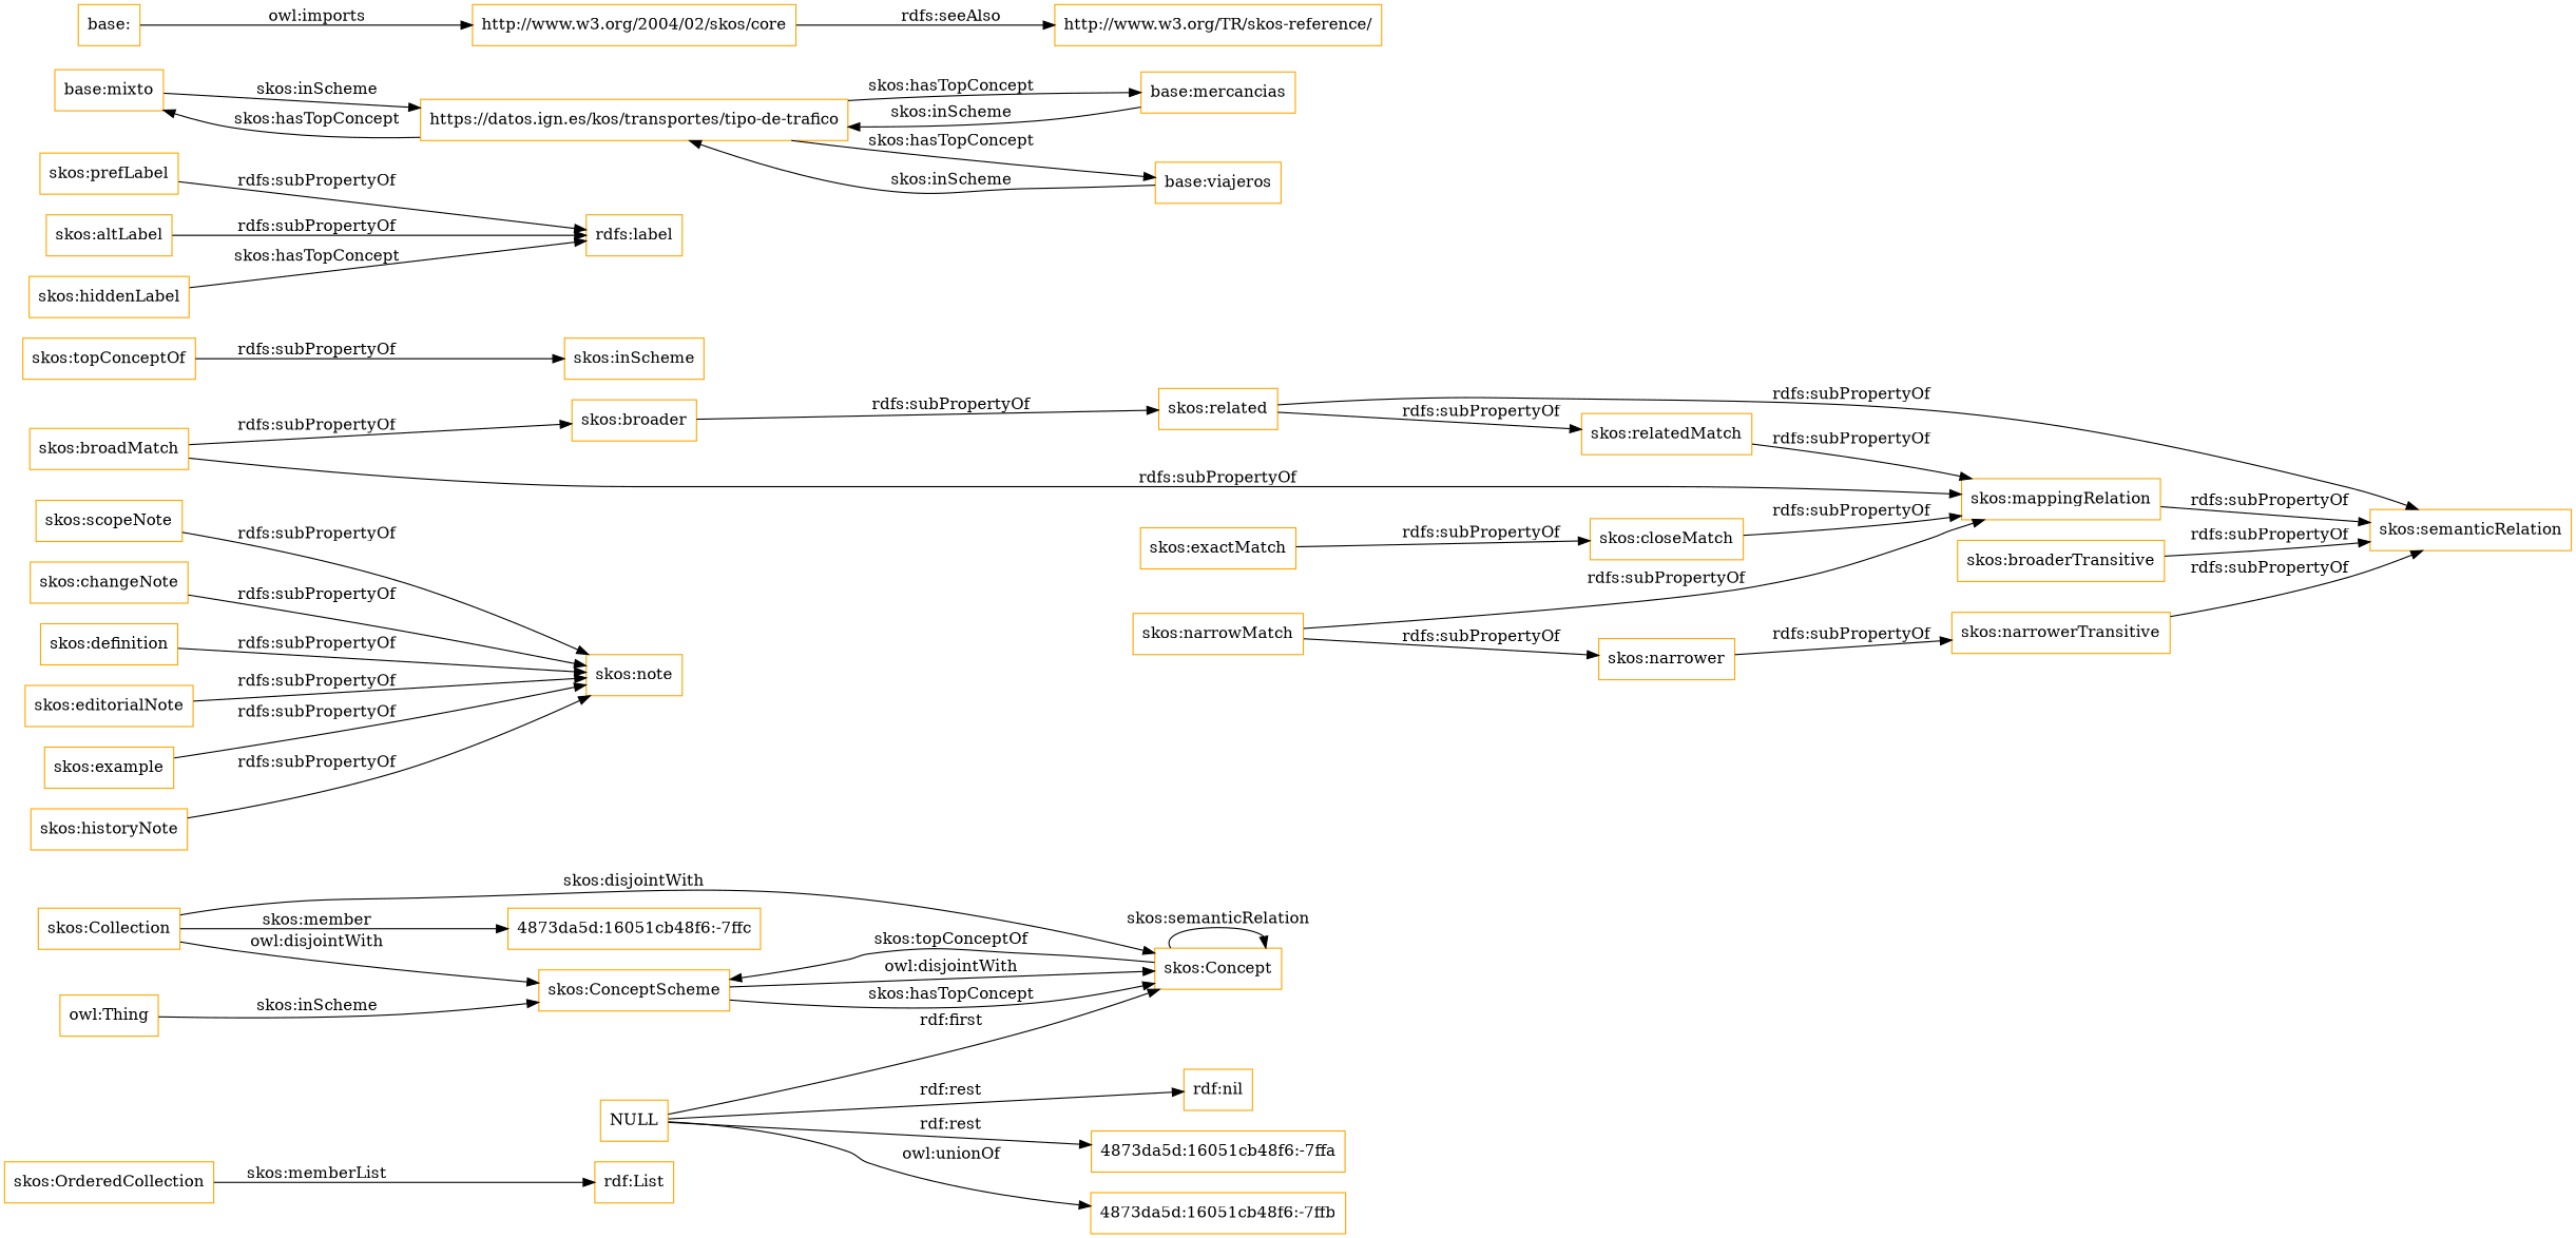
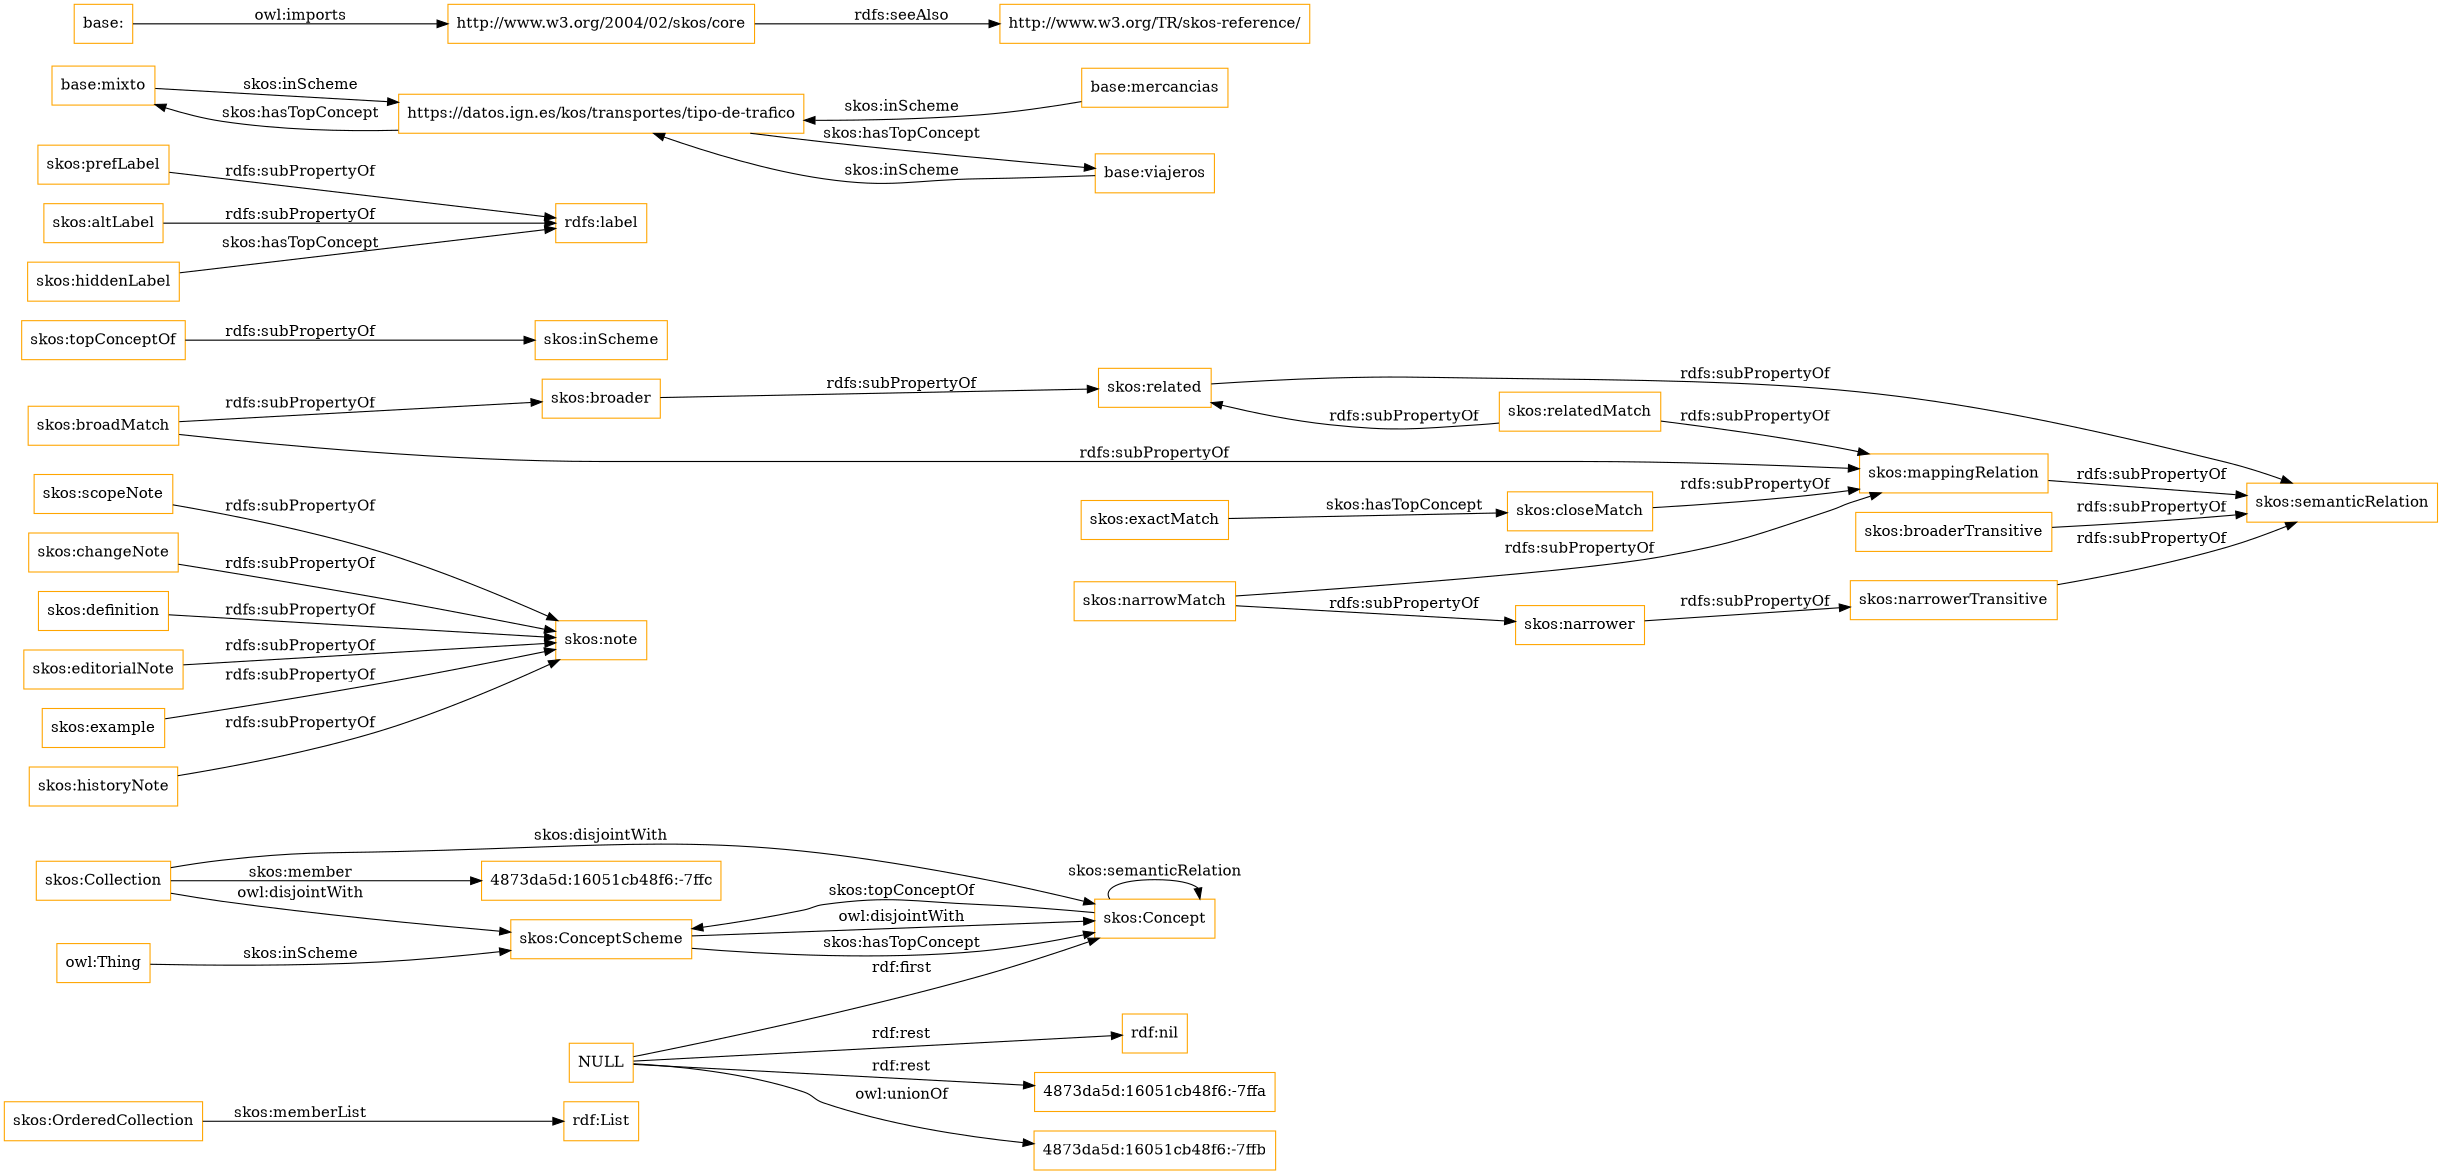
  digraph {
    rankdir=LR
    node [color=orange shape=rectangle]
    "skos:OrderedCollection"
    "rdf:List"
    "skos:Collection"
    "4873da5d:16051cb48f6:-7ffc"
    "skos:ConceptScheme"
    "skos:Concept"
    NULL
    "rdf:nil"
    "4873da5d:16051cb48f6:-7ffa"
    "4873da5d:16051cb48f6:-7ffb"
    "skos:scopeNote"
    "skos:note"
    "skos:closeMatch"
    "skos:mappingRelation"
    "skos:semanticRelation"
    "skos:relatedMatch"
    "skos:related"
    "skos:topConceptOf"
    "skos:inScheme"
    "skos:broadMatch"
    "skos:broader"
    "skos:broaderTransitive"
    "skos:changeNote"
    "skos:definition"
    "skos:editorialNote"
    "skos:example"
    "skos:historyNote"
    "skos:exactMatch"
    "skos:prefLabel"
    "rdfs:label"
    "base:mixto"
    "https://datos.ign.es/kos/transportes/tipo-de-trafico"
    "base:mercancias"
    "base:viajeros"
    "skos:altLabel"
    "skos:hiddenLabel"
    "http://www.w3.org/2004/02/skos/core"
    "http://www.w3.org/TR/skos-reference/"
    "base:"
    "skos:narrowMatch"
    "skos:narrower"
    "skos:narrowerTransitive"
    "owl:Thing"
    "skos:OrderedCollection" -> "rdf:List" [label="skos:memberList"]
    "skos:Collection" -> "4873da5d:16051cb48f6:-7ffc" [label="skos:member"]
    "skos:Collection" -> "skos:ConceptScheme" [label="owl:disjointWith"]
    "skos:Collection" -> "skos:Concept" [label="skos:disjointWith"]
    "skos:ConceptScheme" -> "skos:Concept" [label="owl:disjointWith"]
    "skos:ConceptScheme" -> "skos:Concept" [label="skos:hasTopConcept"]
    "skos:Concept" -> "skos:ConceptScheme" [label="skos:topConceptOf"]
    "skos:Concept" -> "skos:Concept" [label="skos:semanticRelation"]
    NULL -> "skos:Concept" [label="rdf:first"]
    NULL -> "rdf:nil" [label="rdf:rest"]
    NULL -> "4873da5d:16051cb48f6:-7ffa" [label="rdf:rest"]
    NULL -> "4873da5d:16051cb48f6:-7ffb" [label="owl:unionOf"]
    "skos:scopeNote" -> "skos:note" [label="rdfs:subPropertyOf"]
    "skos:closeMatch" -> "skos:mappingRelation" [label="rdfs:subPropertyOf"]
    "skos:mappingRelation" -> "skos:semanticRelation" [label="rdfs:subPropertyOf"]
    "skos:relatedMatch" -> "skos:mappingRelation" [label="rdfs:subPropertyOf"]
-   "skos:related" -> "skos:relatedMatch" [label="rdfs:subPropertyOf"]
+   "skos:relatedMatch" -> "skos:related" [label="rdfs:subPropertyOf"]
    "skos:related" -> "skos:semanticRelation" [label="rdfs:subPropertyOf"]
    "skos:topConceptOf" -> "skos:inScheme" [label="rdfs:subPropertyOf"]
    "skos:broadMatch" -> "skos:mappingRelation" [label="rdfs:subPropertyOf"]
    "skos:broadMatch" -> "skos:broader" [label="rdfs:subPropertyOf"]
    "skos:broader" -> "skos:related" [label="rdfs:subPropertyOf"]
    "skos:broaderTransitive" -> "skos:semanticRelation" [label="rdfs:subPropertyOf"]
    "skos:changeNote" -> "skos:note" [label="rdfs:subPropertyOf"]
    "skos:definition" -> "skos:note" [label="rdfs:subPropertyOf"]
    "skos:editorialNote" -> "skos:note" [label="rdfs:subPropertyOf"]
    "skos:example" -> "skos:note" [label="rdfs:subPropertyOf"]
    "skos:historyNote" -> "skos:note" [label="rdfs:subPropertyOf"]
-   "skos:exactMatch" -> "skos:closeMatch" [label="rdfs:subPropertyOf"]
+   "skos:exactMatch" -> "skos:closeMatch" [label="skos:hasTopConcept"]
    "skos:prefLabel" -> "rdfs:label" [label="rdfs:subPropertyOf"]
    "base:mixto" -> "https://datos.ign.es/kos/transportes/tipo-de-trafico" [label="skos:inScheme"]
    "https://datos.ign.es/kos/transportes/tipo-de-trafico" -> "base:mixto" [label="skos:hasTopConcept"]
-   "https://datos.ign.es/kos/transportes/tipo-de-trafico" -> "base:mercancias" [label="skos:hasTopConcept"]
    "https://datos.ign.es/kos/transportes/tipo-de-trafico" -> "base:viajeros" [label="skos:hasTopConcept"]
    "base:mercancias" -> "https://datos.ign.es/kos/transportes/tipo-de-trafico" [label="skos:inScheme"]
    "base:viajeros" -> "https://datos.ign.es/kos/transportes/tipo-de-trafico" [label="skos:inScheme"]
    "skos:altLabel" -> "rdfs:label" [label="rdfs:subPropertyOf"]
    "skos:hiddenLabel" -> "rdfs:label" [label="skos:hasTopConcept"]
    "http://www.w3.org/2004/02/skos/core" -> "http://www.w3.org/TR/skos-reference/" [label="rdfs:seeAlso"]
    "base:" -> "http://www.w3.org/2004/02/skos/core" [label="owl:imports"]
    "skos:narrowMatch" -> "skos:mappingRelation" [label="rdfs:subPropertyOf"]
    "skos:narrowMatch" -> "skos:narrower" [label="rdfs:subPropertyOf"]
    "skos:narrower" -> "skos:narrowerTransitive" [label="rdfs:subPropertyOf"]
    "skos:narrowerTransitive" -> "skos:semanticRelation" [label="rdfs:subPropertyOf"]
    "owl:Thing" -> "skos:ConceptScheme" [label="skos:inScheme"]
  }
